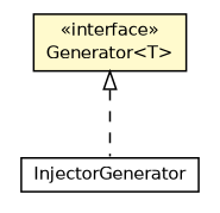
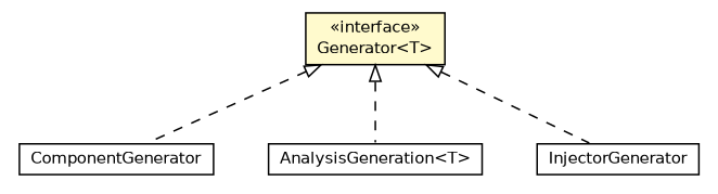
  digraph {
    nodesep=0.25
    ranksep=0.5
    node [fontcolor=black fontname=Helvetica fontsize=10.0 shape=plaintext]
    edge [arrowtail=empty dir=back fontname=Helvetica fontsize=10 headport=p labelfontname=Helvetica labelfontsize=10 style=dashed tailport=p]
+   n1 [label=<<table title="org.androidtransfuse.gen.ComponentGenerator" border="0" cellborder="1" cellspacing="0" cellpadding="2" port="p" href="./ComponentGenerator.html"> 		<tr><td><table border="0" cellspacing="0" cellpadding="1"> <tr><td align="center" balign="center"> ComponentGenerator </td></tr> 		</table></td></tr> 		</table>>]
+   n2 [label=<<table title="org.androidtransfuse.gen.AnalysisGeneration" border="0" cellborder="1" cellspacing="0" cellpadding="2" port="p" href="./AnalysisGeneration.html"> 		<tr><td><table border="0" cellspacing="0" cellpadding="1"> <tr><td align="center" balign="center"> AnalysisGeneration&lt;T&gt; </td></tr> 		</table></td></tr> 		</table>>]
    n3 [label=<<table title="org.androidtransfuse.gen.Generator" border="0" cellborder="1" cellspacing="0" cellpadding="2" port="p" bgcolor="lemonChiffon" href="./Generator.html"> 		<tr><td><table border="0" cellspacing="0" cellpadding="1"> <tr><td align="center" balign="center"> &#171;interface&#187; </td></tr> <tr><td align="center" balign="center"> Generator&lt;T&gt; </td></tr> 		</table></td></tr> 		</table>>]
    n4 [label=<<table title="org.androidtransfuse.gen.InjectorGenerator" border="0" cellborder="1" cellspacing="0" cellpadding="2" port="p" href="./InjectorGenerator.html"> 		<tr><td><table border="0" cellspacing="0" cellpadding="1"> <tr><td align="center" balign="center"> InjectorGenerator </td></tr> 		</table></td></tr> 		</table>>]
+   n3 -> n1
+   n3 -> n2
    n3 -> n4
  }
